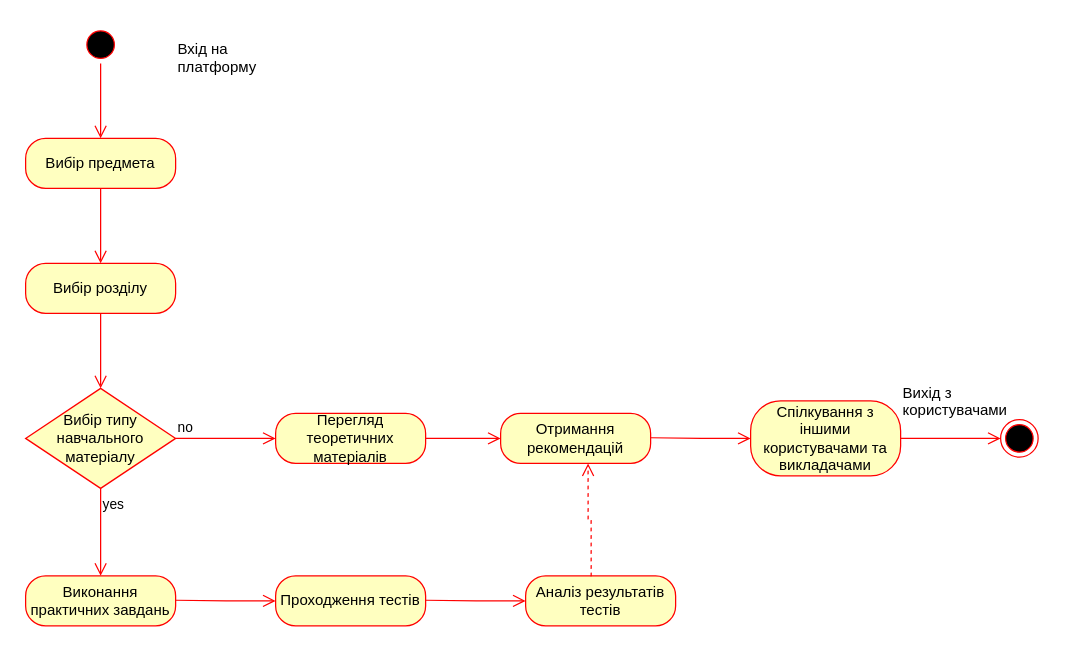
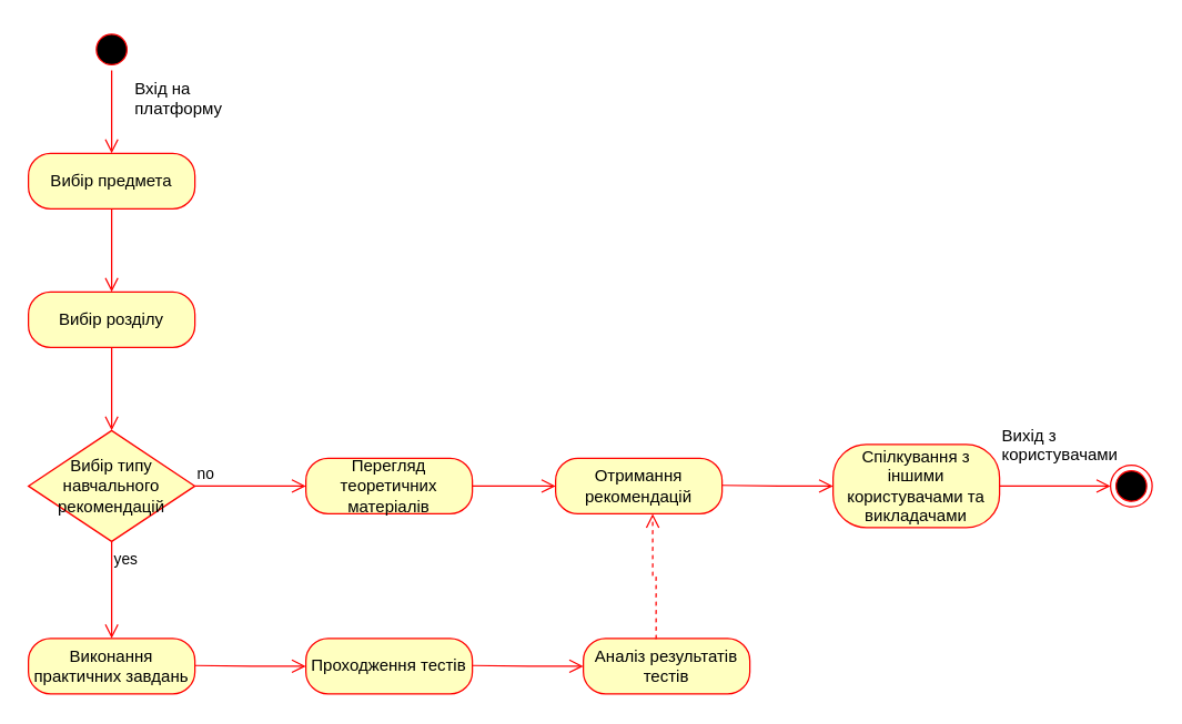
  <mxCell id="0" />
  <mxCell id="1" parent="0" />
  <mxCell id="2" value="" style="ellipse;html=1;shape=startState;fillColor=#000000;strokeColor=#ff0000;" parent="1" vertex="1"><mxGeometry x="65" y="20" width="30" height="30" as="geometry" /></mxCell>
  <mxCell id="3" value="" style="edgeStyle=orthogonalEdgeStyle;html=1;verticalAlign=bottom;endArrow=open;endSize=8;strokeColor=#ff0000;rounded=0;" parent="1" source="2" edge="1"><mxGeometry relative="1" as="geometry"><mxPoint x="80" y="110" as="targetPoint" /></mxGeometry></mxCell>
  <mxCell id="4" value="Вибір предмета" style="rounded=1;whiteSpace=wrap;html=1;arcSize=40;fontColor=#000000;fillColor=#ffffc0;strokeColor=#ff0000;" parent="1" vertex="1"><mxGeometry x="20" y="110" width="120" height="40" as="geometry" /></mxCell>
  <mxCell id="5" value="" style="edgeStyle=orthogonalEdgeStyle;html=1;verticalAlign=bottom;endArrow=open;endSize=8;strokeColor=#ff0000;rounded=0;" parent="1" source="4" edge="1"><mxGeometry relative="1" as="geometry"><mxPoint x="80" y="210" as="targetPoint" /></mxGeometry></mxCell>
  <mxCell id="6" value="Вибір розділу" style="rounded=1;whiteSpace=wrap;html=1;arcSize=40;fontColor=#000000;fillColor=#ffffc0;strokeColor=#ff0000;" parent="1" vertex="1"><mxGeometry x="20" y="210" width="120" height="40" as="geometry" /></mxCell>
  <mxCell id="7" value="" style="edgeStyle=orthogonalEdgeStyle;html=1;verticalAlign=bottom;endArrow=open;endSize=8;strokeColor=#ff0000;rounded=0;" parent="1" source="6" edge="1"><mxGeometry relative="1" as="geometry"><mxPoint x="80" y="310" as="targetPoint" /></mxGeometry></mxCell>
- <mxCell id="8" value="Вхід на платформу" style="text;whiteSpace=wrap;html=1;" parent="1" vertex="1"><mxGeometry x="140" y="25" width="80" height="40" as="geometry" /></mxCell>
+ <mxCell id="8" value="Вхід на платформу" style="text;whiteSpace=wrap;html=1;" parent="1" vertex="1"><mxGeometry x="95" y="50" width="80" height="40" as="geometry" /></mxCell>
  <mxCell id="9" value="Перегляд теоретичних матеріалів" style="rounded=1;whiteSpace=wrap;html=1;arcSize=40;fontColor=#000000;fillColor=#ffffc0;strokeColor=#ff0000;" parent="1" vertex="1"><mxGeometry x="220" y="330" width="120" height="40" as="geometry" /></mxCell>
  <mxCell id="10" value="" style="edgeStyle=orthogonalEdgeStyle;html=1;verticalAlign=bottom;endArrow=open;endSize=8;strokeColor=#ff0000;rounded=0;" parent="1" source="9" edge="1"><mxGeometry relative="1" as="geometry"><mxPoint x="400" y="350" as="targetPoint" /></mxGeometry></mxCell>
  <mxCell id="11" value="Виконання практичних завдань" style="rounded=1;whiteSpace=wrap;html=1;arcSize=40;fontColor=#000000;fillColor=#ffffc0;strokeColor=#ff0000;" parent="1" vertex="1"><mxGeometry x="20" y="460" width="120" height="40" as="geometry" /></mxCell>
  <mxCell id="12" value="Проходження тестів" style="rounded=1;whiteSpace=wrap;html=1;arcSize=40;fontColor=#000000;fillColor=#ffffc0;strokeColor=#ff0000;" parent="1" vertex="1"><mxGeometry x="220" y="460" width="120" height="40" as="geometry" /></mxCell>
  <mxCell id="13" value="Аналіз результатів тестів" style="rounded=1;whiteSpace=wrap;html=1;arcSize=40;fontColor=#000000;fillColor=#ffffc0;strokeColor=#ff0000;" parent="1" vertex="1"><mxGeometry x="420" y="460" width="120" height="40" as="geometry" /></mxCell>
  <mxCell id="14" value="Отримання рекомендацій" style="rounded=1;whiteSpace=wrap;html=1;arcSize=40;fontColor=#000000;fillColor=#ffffc0;strokeColor=#ff0000;" parent="1" vertex="1"><mxGeometry x="400" y="330" width="120" height="40" as="geometry" /></mxCell>
  <mxCell id="15" value="Спілкування з іншими користувачами та викладачами" style="rounded=1;whiteSpace=wrap;html=1;arcSize=40;fontColor=#000000;fillColor=#ffffc0;strokeColor=#ff0000;" parent="1" vertex="1"><mxGeometry x="600" y="320" width="120" height="60" as="geometry" /></mxCell>
  <mxCell id="16" value="" style="edgeStyle=orthogonalEdgeStyle;html=1;verticalAlign=bottom;endArrow=open;endSize=8;strokeColor=#ff0000;rounded=0;" parent="1" source="15" edge="1"><mxGeometry relative="1" as="geometry"><mxPoint x="800" y="350" as="targetPoint" /></mxGeometry></mxCell>
  <mxCell id="17" value="" style="ellipse;html=1;shape=endState;fillColor=#000000;strokeColor=#ff0000;" parent="1" vertex="1"><mxGeometry x="800" y="335" width="30" height="30" as="geometry" /></mxCell>
  <mxCell id="18" value="Вихід з користувачами" style="text;whiteSpace=wrap;html=1;" parent="1" vertex="1"><mxGeometry x="720" y="300" width="80" height="40" as="geometry" /></mxCell>
- <mxCell id="19" value="Вибір типу навчального матеріалу" style="rhombus;whiteSpace=wrap;html=1;fontColor=#000000;fillColor=#ffffc0;strokeColor=#ff0000;" vertex="1" parent="1"><mxGeometry x="20" y="310" width="120" height="80" as="geometry" /></mxCell>
+ <mxCell id="19" value="Вибір типу навчального рекомендацій" style="rhombus;whiteSpace=wrap;html=1;fontColor=#000000;fillColor=#ffffc0;strokeColor=#ff0000;" vertex="1" parent="1"><mxGeometry x="20" y="310" width="120" height="80" as="geometry" /></mxCell>
  <mxCell id="20" value="no" style="edgeStyle=orthogonalEdgeStyle;html=1;align=left;verticalAlign=bottom;endArrow=open;endSize=8;strokeColor=#ff0000;rounded=0;" edge="1" source="19" parent="1"><mxGeometry x="-1" relative="1" as="geometry"><mxPoint x="220" y="350" as="targetPoint" /></mxGeometry></mxCell>
  <mxCell id="21" value="yes" style="edgeStyle=orthogonalEdgeStyle;html=1;align=left;verticalAlign=top;endArrow=open;endSize=8;strokeColor=#ff0000;rounded=0;" edge="1" source="19" parent="1"><mxGeometry x="-1" relative="1" as="geometry"><mxPoint x="80" y="460" as="targetPoint" /></mxGeometry></mxCell>
  <mxCell id="22" value="" style="edgeStyle=orthogonalEdgeStyle;html=1;verticalAlign=bottom;endArrow=open;endSize=8;strokeColor=#ff0000;rounded=0;" edge="1" parent="1"><mxGeometry relative="1" as="geometry"><mxPoint x="600" y="350" as="targetPoint" /><mxPoint x="520" y="349.5" as="sourcePoint" /></mxGeometry></mxCell>
  <mxCell id="23" value="" style="edgeStyle=orthogonalEdgeStyle;html=1;verticalAlign=bottom;endArrow=open;endSize=8;strokeColor=#ff0000;rounded=0;" edge="1" parent="1"><mxGeometry relative="1" as="geometry"><mxPoint x="420" y="480" as="targetPoint" /><mxPoint x="340" y="479.5" as="sourcePoint" /></mxGeometry></mxCell>
  <mxCell id="24" value="" style="edgeStyle=orthogonalEdgeStyle;html=1;verticalAlign=bottom;endArrow=open;endSize=8;strokeColor=#ff0000;rounded=0;" edge="1" parent="1"><mxGeometry relative="1" as="geometry"><mxPoint x="220" y="480" as="targetPoint" /><mxPoint x="140" y="479.5" as="sourcePoint" /></mxGeometry></mxCell>
  <mxCell id="25" value="" style="edgeStyle=orthogonalEdgeStyle;html=1;verticalAlign=bottom;endArrow=open;endSize=8;strokeColor=#ff0000;rounded=0;exitX=0.437;exitY=0.01;exitDx=0;exitDy=0;exitPerimeter=0;entryX=0.583;entryY=1;entryDx=0;entryDy=0;entryPerimeter=0;dashed=1;" edge="1" parent="1" source="13" target="14"><mxGeometry relative="1" as="geometry"><mxPoint x="630" y="380" as="targetPoint" /><mxPoint x="550" y="379.5" as="sourcePoint" /></mxGeometry></mxCell>
